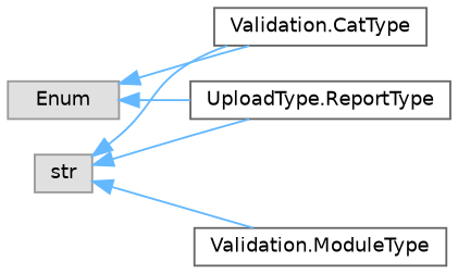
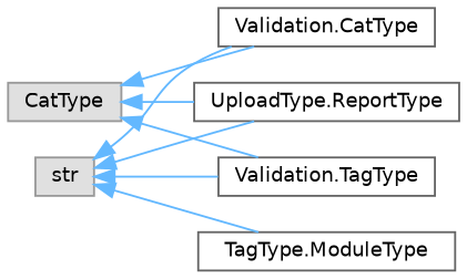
  digraph {
    rankdir=LR
    node [color=grey40 fillcolor=white fontname=Helvetica fontsize=10 shape=box style=filled]
    edge [color=steelblue1 dir=back fontname=Helvetica fontsize=10 labelfontname=Helvetica labelfontsize=10 style=solid]
    n1 [color=grey60 fillcolor="#E0E0E0" height=0.2 label=str width=0.4]
    n2 [height=0.2 label="Validation.CatType" width=0.4]
-   n3 [height=0.2 label="Validation.ModuleType" width=0.4]
+   n3 [height=0.2 label="TagType.ModuleType" width=0.4]
    n4 [height=0.2 label="UploadType.ReportType" width=0.4]
-   n6 [color=grey60 fillcolor="#E0E0E0" height=0.2 label=Enum width=0.4]
+   n5 [height=0.2 label="Validation.TagType" width=0.4]
+   n6 [color=grey60 fillcolor="#E0E0E0" height=0.2 label=CatType width=0.4]
    n1 -> n2
    n1 -> n3
    n1 -> n4
+   n1 -> n5
    n6 -> n2
    n6 -> n4
+   n6 -> n5
  }
